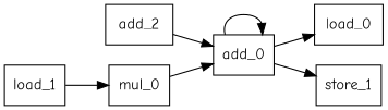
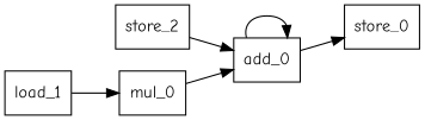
  digraph {
    fontname="Comic Neue"
    rankdir=LR
    node [fontname="Comic Neue" shape=rectangle]
    edge [fontname="Comic Neue"]
    n1 [label=add_0]
-   n2 [label=load_0]
-   n3 [label=store_1]
-   n4 [label=add_2]
+   n2 [label=store_0]
+   n4 [label=store_2]
    n5 [label=mul_0]
    n6 [label=load_1]
    n1 -> n1
    n1 -> n2
-   n1 -> n3
    n4 -> n1
    n5 -> n1
    n6 -> n5
  }
